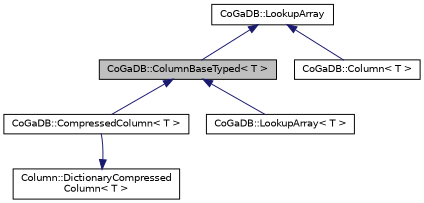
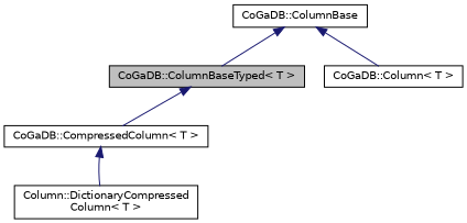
  digraph {
    node [color=black fillcolor=white fontname=Helvetica fontsize=10 shape=record style=filled]
    edge [color=midnightblue dir=back fontname=Helvetica fontsize=10 labelfontname=Helvetica labelfontsize=10 style=solid]
    n1 [fillcolor=grey75 fontcolor=black height=0.2 label="CoGaDB::ColumnBaseTyped\< T \>" width=0.4]
    n2 [height=0.2 label="CoGaDB::CompressedColumn\< T \>" width=0.4]
-   n3 [height=0.2 label="CoGaDB::LookupArray\< T \>" width=0.4]
    n4 [height=0.2 label="CoGaDB::Column\< T \>" width=0.4]
    n5 [height=0.2 label="Column::DictionaryCompressed\lColumn\< T \>" width=0.4]
-   n6 [height=0.2 label="CoGaDB::LookupArray" width=0.4]
+   n6 [height=0.2 label="CoGaDB::ColumnBase" width=0.4]
    n1 -> n2
-   n1 -> n3
-   n5 -> n2
+   n2 -> n5
    n6 -> n1
    n6 -> n4
  }
